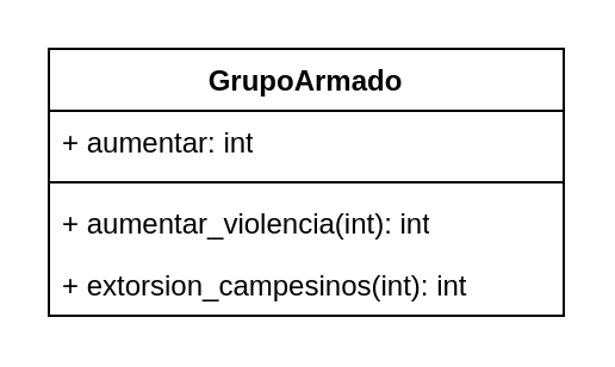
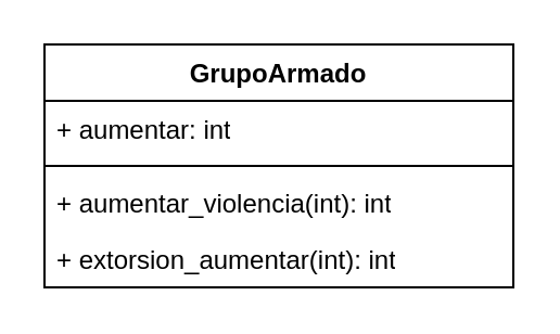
  <mxCell id="0" />
  <mxCell id="1" parent="0" />
  <mxCell id="2" value="GrupoArmado" style="swimlane;fontStyle=1;align=center;verticalAlign=top;childLayout=stackLayout;horizontal=1;startSize=26;horizontalStack=0;resizeParent=1;resizeParentMax=0;resizeLast=0;collapsible=1;marginBottom=0;whiteSpace=wrap;html=1;" vertex="1" parent="1"><mxGeometry x="20" y="20" width="216" height="112" as="geometry" /></mxCell>
  <mxCell id="3" value="+ aumentar: int" style="text;strokeColor=none;fillColor=none;align=left;verticalAlign=top;spacingLeft=4;spacingRight=4;overflow=hidden;rotatable=0;points=[[0,0.5],[1,0.5]];portConstraint=eastwest;whiteSpace=wrap;html=1;" vertex="1" parent="2"><mxGeometry y="26" width="216" height="26" as="geometry" /></mxCell>
  <mxCell id="4" value="" style="line;strokeWidth=1;fillColor=none;align=left;verticalAlign=middle;spacingTop=-1;spacingLeft=3;spacingRight=3;rotatable=0;labelPosition=right;points=[];portConstraint=eastwest;strokeColor=inherit;" vertex="1" parent="2"><mxGeometry y="52" width="216" height="8" as="geometry" /></mxCell>
  <mxCell id="5" value="+ aumentar_violencia(int): int" style="text;strokeColor=none;fillColor=none;align=left;verticalAlign=top;spacingLeft=4;spacingRight=4;overflow=hidden;rotatable=0;points=[[0,0.5],[1,0.5]];portConstraint=eastwest;whiteSpace=wrap;html=1;" vertex="1" parent="2"><mxGeometry y="60" width="216" height="26" as="geometry" /></mxCell>
- <mxCell id="6" value="+ extorsion_campesinos(int): int" style="text;strokeColor=none;fillColor=none;align=left;verticalAlign=top;spacingLeft=4;spacingRight=4;overflow=hidden;rotatable=0;points=[[0,0.5],[1,0.5]];portConstraint=eastwest;whiteSpace=wrap;html=1;" vertex="1" parent="2"><mxGeometry y="86" width="216" height="26" as="geometry" /></mxCell>
+ <mxCell id="6" value="+ extorsion_aumentar(int): int" style="text;strokeColor=none;fillColor=none;align=left;verticalAlign=top;spacingLeft=4;spacingRight=4;overflow=hidden;rotatable=0;points=[[0,0.5],[1,0.5]];portConstraint=eastwest;whiteSpace=wrap;html=1;" vertex="1" parent="2"><mxGeometry y="86" width="216" height="26" as="geometry" /></mxCell>
